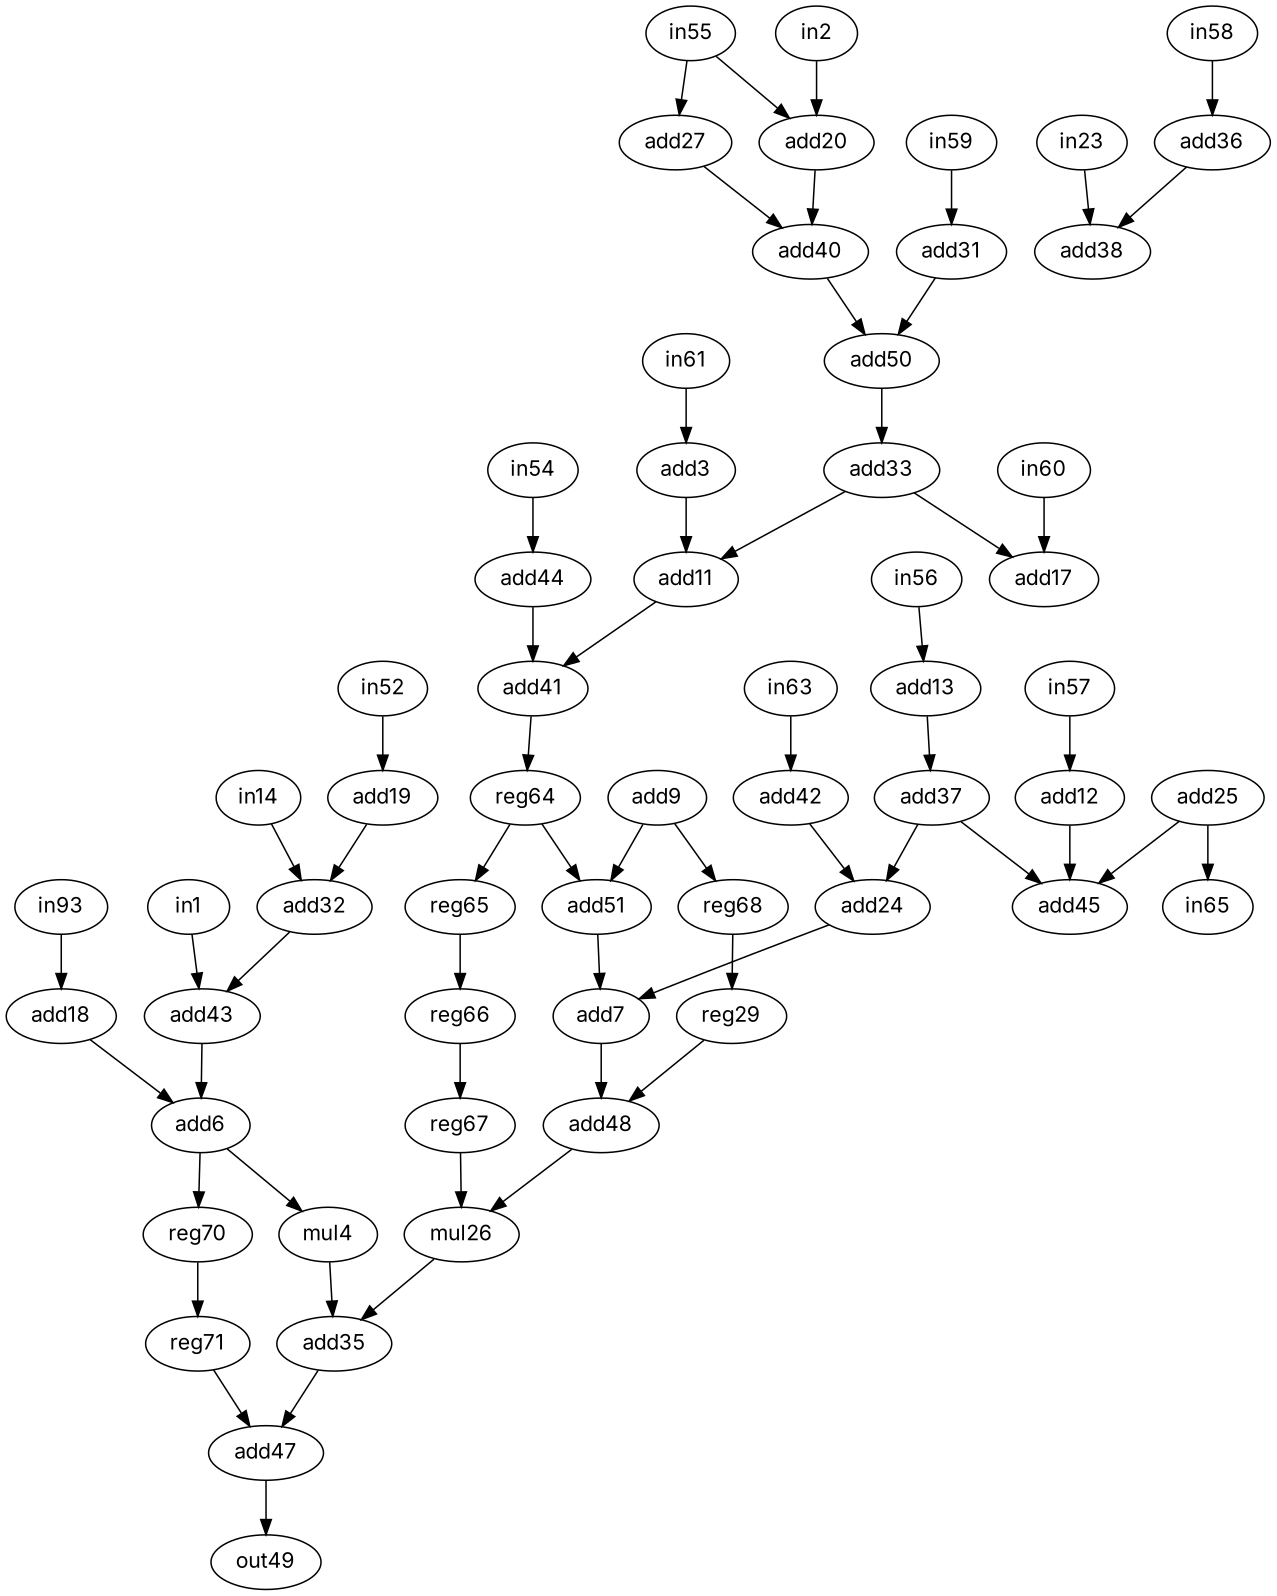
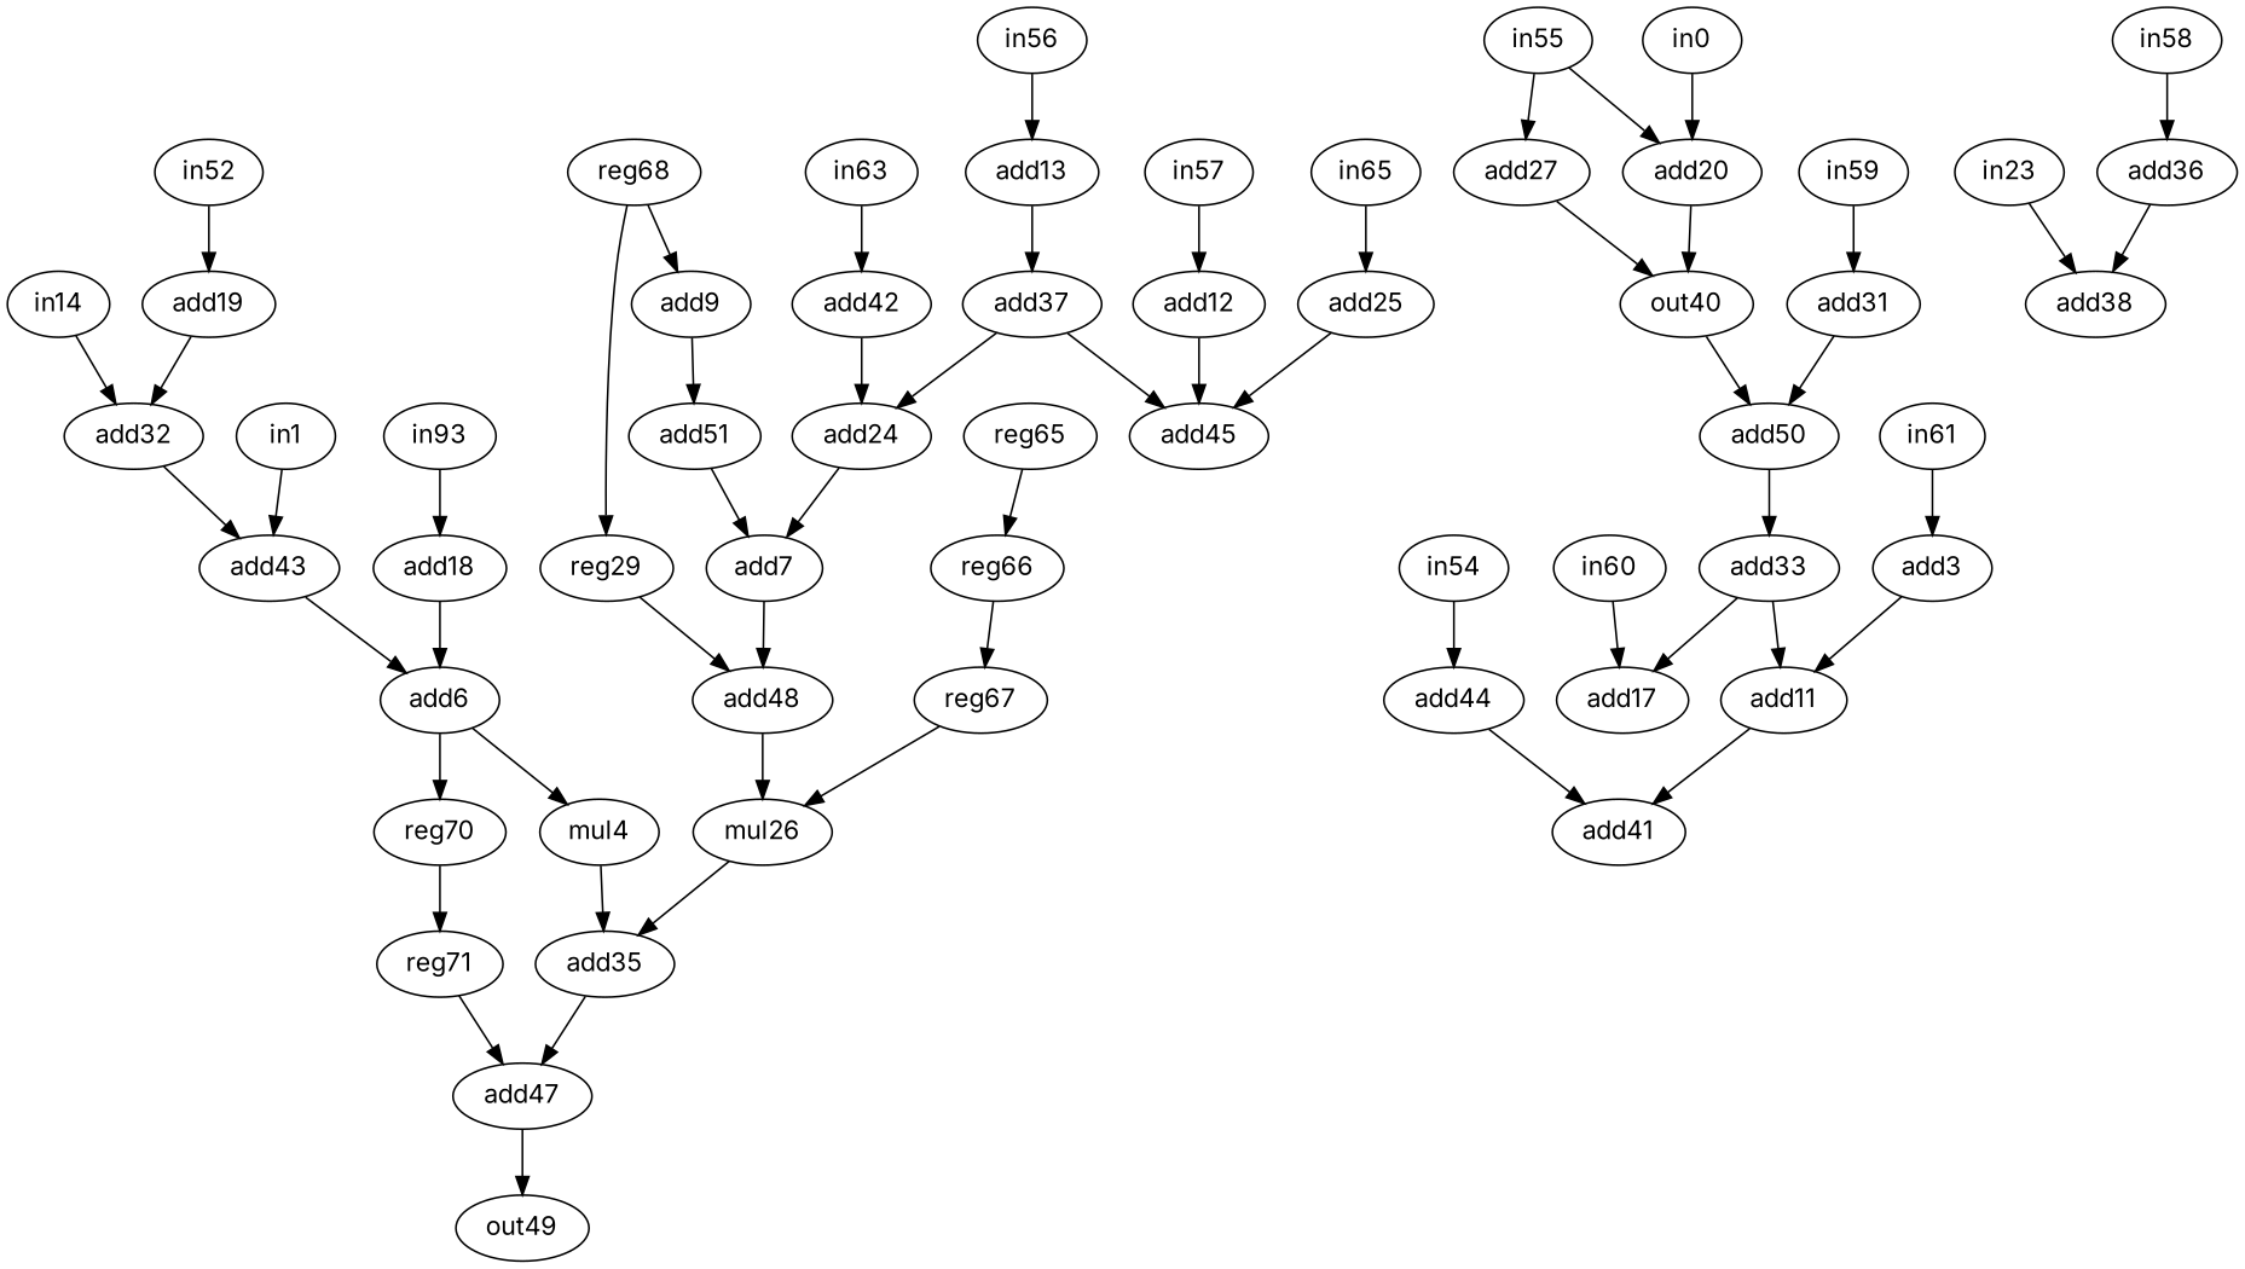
  strict digraph {
    fontname=Inter
    node [alap=10 asap=0 fontname=Inter op=add]
    edge [fontname=Inter port=0 w=0]
    n1 [label=in1 op=in]
    n2 [alap=11 asap=3 label=add43]
    n3 [alap=12 asap=4 label=add6]
-   n4 [alap=2 label=in2 op=in]
+   n4 [alap=2 label=in0 op=in]
    n5 [alap=3 asap=3 label=add20]
-   n6 [alap=4 asap=4 label=add40]
+   n6 [alap=4 asap=4 label=out40]
    n7 [alap=6 asap=1 label=add3 op=addi value=2]
    n8 [alap=7 asap=7 label=add11]
    n9 [alap=8 asap=8 label=add41]
    n10 [alap=13 asap=5 label=mul4 op=muli value=2]
    n11 [alap=14 asap=14 label=add35]
    n12 [alap=15 asap=15 label=add47]
    n13 [alap=13 asap=5 label=reg70 op=reg]
    n14 [alap=14 asap=6 label=reg71 op=reg]
    n15 [alap=11 asap=11 label=add7]
    n16 [alap=12 asap=12 label=add48]
    n17 [alap=13 asap=13 label=mul26 op=mul]
    n18 [alap=9 asap=9 label=add9 op=addi value=2]
    n19 [asap=10 label=add51]
    n20 [asap=10 label=reg68 op=reg]
    n21 [alap=11 asap=11 label=reg29 op=reg]
    n22 [alap=11 asap=1 label=add18 op=addi value=2]
-   n23 [alap=9 asap=9 label=reg64 op=reg]
    n24 [alap=7 asap=1 label=add12 op=addi value=2]
    n25 [alap=8 asap=2 label=add45]
    n26 [alap=8 asap=1 label=add13 op=addi value=2]
    n27 [alap=9 asap=3 label=add37]
    n28 [asap=4 label=add24]
    n29 [alap=5 asap=1 label=add17 op=addi value=2]
    n30 [alap=6 asap=6 label=add33]
    n31 [alap=9 label=in14 op=in]
    n32 [asap=2 label=add32]
    n33 [alap=9 asap=1 label=add19 op=addi value=2]
    n34 [alap=5 asap=5 label=add50]
    n35 [alap=1 label=in23 op=in]
    n36 [alap=2 asap=2 label=add38]
    n37 [alap=7 asap=1 label=add25 op=addi value=2]
    n38 [alap=3 asap=1 label=add27 op=addi value=2]
    n39 [alap=4 asap=1 label=add31 op=addi value=2]
    n40 [alap=16 asap=16 label=out49 op=out]
    n41 [alap=1 asap=1 label=add36 op=addi value=2]
    n42 [asap=10 label=reg65 op=reg]
    n43 [alap=9 asap=1 label=add42 op=addi value=2]
    n44 [alap=7 asap=1 label=add44 op=addi value=2]
    n45 [alap=8 label=in52 op=in]
    n46 [label=in93 op=in]
    n47 [alap=6 label=in54 op=in]
    n48 [alap=2 label=in55 op=in]
    n49 [alap=7 label=in56 op=in]
    n50 [alap=6 label=in57 op=in]
    n51 [alap=0 label=in58 op=in]
    n52 [alap=3 label=in59 op=in]
    n53 [alap=4 label=in60 op=in]
    n54 [alap=5 label=in61 op=in]
    n55 [alap=6 label=in65 op=in]
    n56 [alap=8 label=in63 op=in]
    n57 [alap=11 asap=11 label=reg66 op=reg]
    n58 [alap=12 asap=12 label=reg67 op=reg]
    n1 -> n2
    n2 -> n3 [port=1]
    n3 -> n10
    n3 -> n13
    n4 -> n5
    n5 -> n6
    n6 -> n34 [port=1]
    n7 -> n8
    n8 -> n9
-   n9 -> n23
    n10 -> n11
    n11 -> n12
    n12 -> n40
    n13 -> n14
    n14 -> n12 [port=1]
    n15 -> n16
    n16 -> n17
    n17 -> n11 [port=1]
    n18 -> n19
-   n18 -> n20
+   n20 -> n18
    n19 -> n15 [port=1]
    n20 -> n21
    n21 -> n16 [port=1]
    n22 -> n3
-   n23 -> n19 [port=1]
-   n23 -> n42
    n24 -> n25
    n26 -> n27
    n27 -> n25 [port=1]
    n27 -> n28
    n28 -> n15
    n30 -> n8 [port=1]
    n30 -> n29
    n31 -> n32
    n32 -> n2 [port=1]
    n33 -> n32 [port=1]
    n34 -> n30 [port=1]
    n35 -> n36
    n37 -> n25 [port=1]
    n38 -> n6 [port=1]
    n39 -> n34
    n41 -> n36 [port=1]
    n42 -> n57
    n43 -> n28 [port=1]
    n44 -> n9 [port=1]
    n45 -> n33
    n46 -> n22
    n47 -> n44
    n48 -> n5 [port=1]
    n48 -> n38
    n49 -> n26
    n50 -> n24
    n51 -> n41
    n52 -> n39
    n53 -> n29
    n54 -> n7
-   n37 -> n55
+   n55 -> n37
    n56 -> n43
    n57 -> n58
    n58 -> n17 [port=1]
  }
